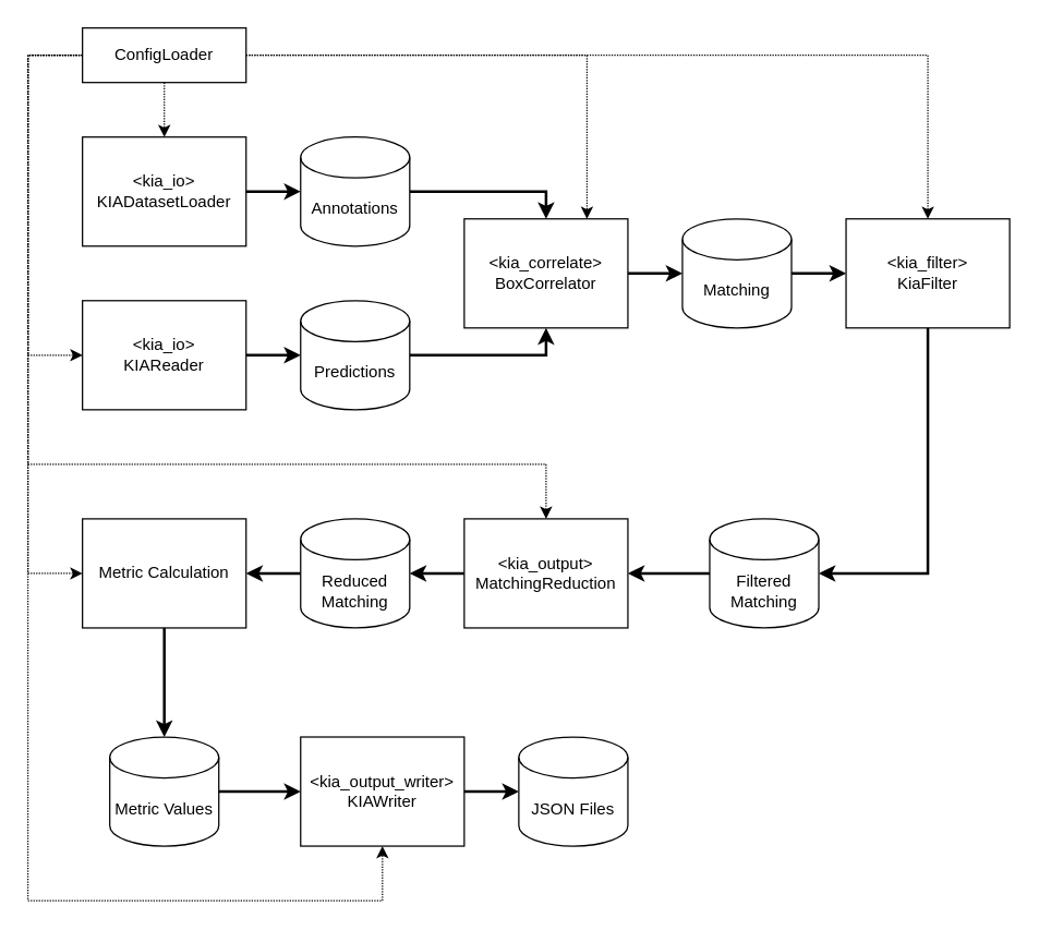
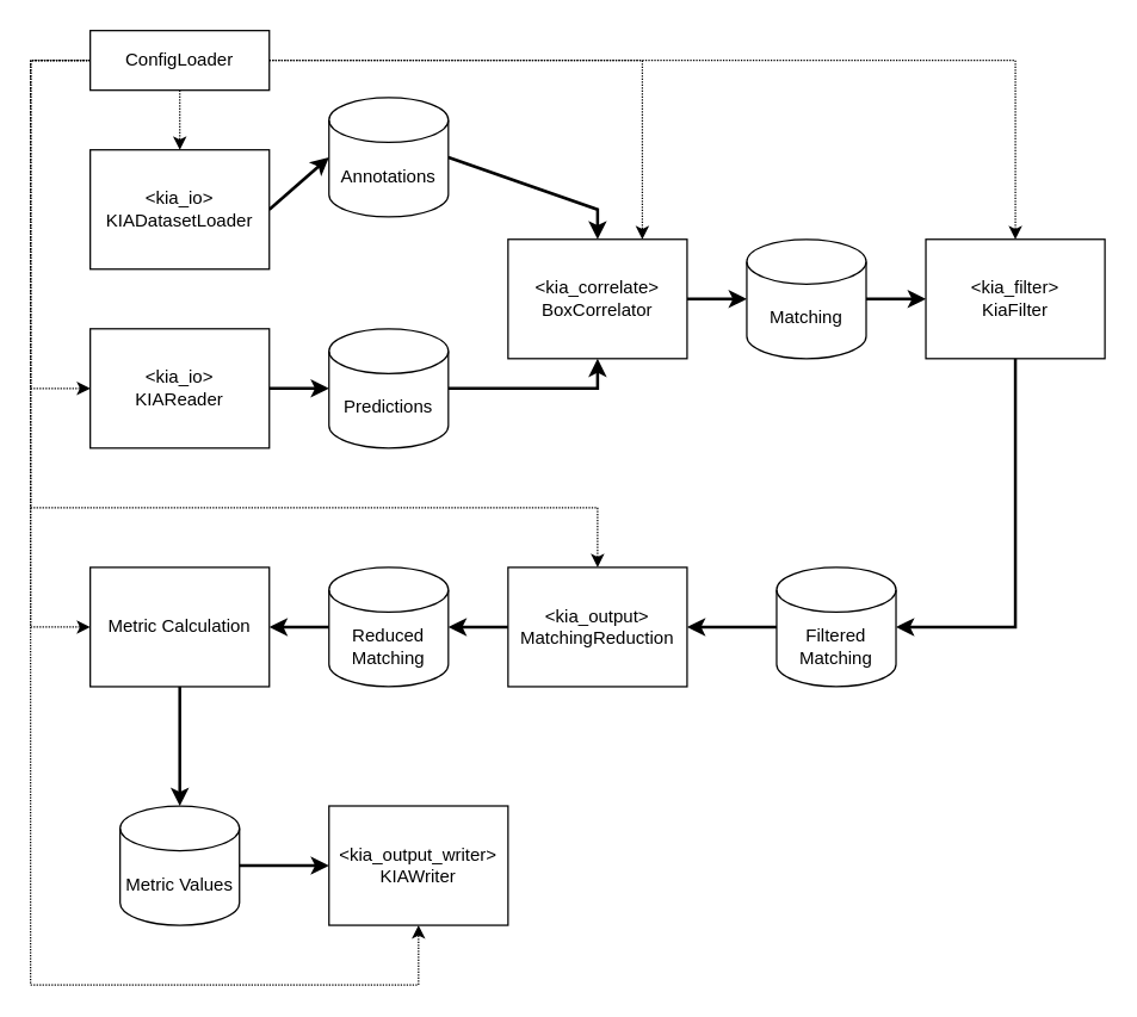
  <mxCell id="0" />
  <mxCell id="1" parent="0" />
  <mxCell id="2" style="edgeStyle=none;html=1;exitX=1;exitY=0.5;exitDx=0;exitDy=0;entryX=0;entryY=0.5;entryDx=0;entryDy=0;entryPerimeter=0;strokeWidth=2;" parent="1" source="3" target="15" edge="1"><mxGeometry relative="1" as="geometry" /></mxCell>
  <mxCell id="3" value="&amp;lt;kia_io&amp;gt;&lt;br&gt;KIADatasetLoader" style="rounded=0;whiteSpace=wrap;html=1;strokeWidth=1;" parent="1" vertex="1"><mxGeometry x="60" y="100" width="120" height="80" as="geometry" /></mxCell>
  <mxCell id="4" style="edgeStyle=none;html=1;exitX=1;exitY=0.5;exitDx=0;exitDy=0;entryX=0;entryY=0.5;entryDx=0;entryDy=0;entryPerimeter=0;strokeWidth=2;" parent="1" source="5" target="17" edge="1"><mxGeometry relative="1" as="geometry" /></mxCell>
  <mxCell id="5" value="&amp;lt;kia_io&amp;gt;&lt;br&gt;KIAReader" style="rounded=0;whiteSpace=wrap;html=1;" parent="1" vertex="1"><mxGeometry x="60" y="220" width="120" height="80" as="geometry" /></mxCell>
  <mxCell id="6" style="edgeStyle=none;html=1;exitX=0.5;exitY=1;exitDx=0;exitDy=0;entryX=0.5;entryY=0;entryDx=0;entryDy=0;dashed=1;dashPattern=1 1;" parent="1" source="13" target="3" edge="1"><mxGeometry relative="1" as="geometry" /></mxCell>
  <mxCell id="7" style="edgeStyle=none;html=1;exitX=0;exitY=0.5;exitDx=0;exitDy=0;entryX=0;entryY=0.5;entryDx=0;entryDy=0;rounded=0;dashed=1;dashPattern=1 1;" parent="1" source="13" target="5" edge="1"><mxGeometry relative="1" as="geometry"><Array as="points"><mxPoint x="20" y="40" /><mxPoint x="20" y="260" /></Array></mxGeometry></mxCell>
  <mxCell id="8" style="edgeStyle=none;rounded=0;html=1;exitX=1;exitY=0.5;exitDx=0;exitDy=0;entryX=0.5;entryY=0;entryDx=0;entryDy=0;dashed=1;dashPattern=1 1;" parent="1" source="13" target="23" edge="1"><mxGeometry relative="1" as="geometry"><Array as="points"><mxPoint x="680" y="40" /></Array></mxGeometry></mxCell>
  <mxCell id="9" style="edgeStyle=none;rounded=0;html=1;exitX=1;exitY=0.5;exitDx=0;exitDy=0;entryX=0.75;entryY=0;entryDx=0;entryDy=0;dashed=1;dashPattern=1 1;" parent="1" source="13" target="19" edge="1"><mxGeometry relative="1" as="geometry"><Array as="points"><mxPoint x="430" y="40" /></Array></mxGeometry></mxCell>
  <mxCell id="10" style="edgeStyle=none;rounded=0;html=1;exitX=0;exitY=0.5;exitDx=0;exitDy=0;entryX=0;entryY=0.5;entryDx=0;entryDy=0;dashed=1;dashPattern=1 1;" parent="1" source="13" target="31" edge="1"><mxGeometry relative="1" as="geometry"><Array as="points"><mxPoint x="20" y="40" /><mxPoint x="20" y="420" /></Array></mxGeometry></mxCell>
  <mxCell id="11" style="edgeStyle=none;rounded=0;html=1;exitX=0;exitY=0.5;exitDx=0;exitDy=0;entryX=0.5;entryY=0;entryDx=0;entryDy=0;dashed=1;dashPattern=1 1;" parent="1" source="13" target="27" edge="1"><mxGeometry relative="1" as="geometry"><Array as="points"><mxPoint x="20" y="40" /><mxPoint x="20" y="340" /><mxPoint x="400" y="340" /></Array></mxGeometry></mxCell>
  <mxCell id="12" style="edgeStyle=none;rounded=0;html=1;exitX=0;exitY=0.5;exitDx=0;exitDy=0;entryX=0.5;entryY=1;entryDx=0;entryDy=0;dashed=1;dashPattern=1 1;" parent="1" source="13" target="35" edge="1"><mxGeometry relative="1" as="geometry"><Array as="points"><mxPoint x="20" y="40" /><mxPoint x="20" y="660" /><mxPoint x="280" y="660" /></Array></mxGeometry></mxCell>
  <mxCell id="13" value="ConfigLoader" style="rounded=0;whiteSpace=wrap;html=1;" parent="1" vertex="1"><mxGeometry x="60" y="20" width="120" height="40" as="geometry" /></mxCell>
  <mxCell id="14" style="edgeStyle=none;rounded=0;html=1;exitX=1;exitY=0.5;exitDx=0;exitDy=0;exitPerimeter=0;entryX=0.5;entryY=0;entryDx=0;entryDy=0;strokeWidth=2;" parent="1" source="15" target="19" edge="1"><mxGeometry relative="1" as="geometry"><Array as="points"><mxPoint x="400" y="140" /></Array></mxGeometry></mxCell>
- <mxCell id="15" value="Annotations" style="shape=cylinder3;whiteSpace=wrap;html=1;boundedLbl=1;backgroundOutline=1;size=15;" parent="1" vertex="1"><mxGeometry x="220" y="100" width="80" height="80" as="geometry" /></mxCell>
+ <mxCell id="15" value="Annotations" style="shape=cylinder3;whiteSpace=wrap;html=1;boundedLbl=1;backgroundOutline=1;size=15;" parent="1" vertex="1"><mxGeometry x="220" y="65" width="80" height="80" as="geometry" /></mxCell>
  <mxCell id="16" style="edgeStyle=none;rounded=0;html=1;exitX=1;exitY=0.5;exitDx=0;exitDy=0;exitPerimeter=0;entryX=0.5;entryY=1;entryDx=0;entryDy=0;strokeWidth=2;" parent="1" source="17" target="19" edge="1"><mxGeometry relative="1" as="geometry"><Array as="points"><mxPoint x="400" y="260" /></Array></mxGeometry></mxCell>
  <mxCell id="17" value="Predictions" style="shape=cylinder3;whiteSpace=wrap;html=1;boundedLbl=1;backgroundOutline=1;size=15;" parent="1" vertex="1"><mxGeometry x="220" y="220" width="80" height="80" as="geometry" /></mxCell>
  <mxCell id="18" style="edgeStyle=none;rounded=0;html=1;exitX=1;exitY=0.5;exitDx=0;exitDy=0;entryX=0;entryY=0.5;entryDx=0;entryDy=0;entryPerimeter=0;strokeWidth=2;" parent="1" source="19" target="21" edge="1"><mxGeometry relative="1" as="geometry" /></mxCell>
  <mxCell id="19" value="&amp;lt;kia_correlate&amp;gt;&lt;br&gt;BoxCorrelator" style="rounded=0;whiteSpace=wrap;html=1;" parent="1" vertex="1"><mxGeometry x="340" y="160" width="120" height="80" as="geometry" /></mxCell>
  <mxCell id="20" style="edgeStyle=none;rounded=0;html=1;exitX=1;exitY=0.5;exitDx=0;exitDy=0;exitPerimeter=0;entryX=0;entryY=0.5;entryDx=0;entryDy=0;strokeWidth=2;" parent="1" source="21" target="23" edge="1"><mxGeometry relative="1" as="geometry" /></mxCell>
  <mxCell id="21" value="Matching" style="shape=cylinder3;whiteSpace=wrap;html=1;boundedLbl=1;backgroundOutline=1;size=15;" parent="1" vertex="1"><mxGeometry x="500" y="160" width="80" height="80" as="geometry" /></mxCell>
  <mxCell id="22" style="edgeStyle=none;rounded=0;html=1;exitX=0.5;exitY=1;exitDx=0;exitDy=0;entryX=1;entryY=0.5;entryDx=0;entryDy=0;entryPerimeter=0;strokeWidth=2;" parent="1" source="23" target="25" edge="1"><mxGeometry relative="1" as="geometry"><Array as="points"><mxPoint x="680" y="420" /></Array></mxGeometry></mxCell>
  <mxCell id="23" value="&amp;lt;kia_filter&amp;gt;&lt;br&gt;KiaFilter" style="rounded=0;whiteSpace=wrap;html=1;" parent="1" vertex="1"><mxGeometry x="620" y="160" width="120" height="80" as="geometry" /></mxCell>
  <mxCell id="24" style="edgeStyle=none;rounded=0;html=1;exitX=0;exitY=0.5;exitDx=0;exitDy=0;exitPerimeter=0;entryX=1;entryY=0.5;entryDx=0;entryDy=0;strokeWidth=2;" parent="1" source="25" target="27" edge="1"><mxGeometry relative="1" as="geometry" /></mxCell>
  <mxCell id="25" value="Filtered Matching" style="shape=cylinder3;whiteSpace=wrap;html=1;boundedLbl=1;backgroundOutline=1;size=15;" parent="1" vertex="1"><mxGeometry x="520" y="380" width="80" height="80" as="geometry" /></mxCell>
  <mxCell id="26" style="edgeStyle=none;rounded=0;html=1;exitX=0;exitY=0.5;exitDx=0;exitDy=0;entryX=1;entryY=0.5;entryDx=0;entryDy=0;entryPerimeter=0;strokeWidth=2;" parent="1" source="27" target="29" edge="1"><mxGeometry relative="1" as="geometry" /></mxCell>
  <mxCell id="27" value="&amp;lt;kia_output&amp;gt;&lt;br&gt;MatchingReduction" style="rounded=0;whiteSpace=wrap;html=1;" parent="1" vertex="1"><mxGeometry x="340" y="380" width="120" height="80" as="geometry" /></mxCell>
  <mxCell id="28" style="edgeStyle=none;rounded=0;html=1;exitX=0;exitY=0.5;exitDx=0;exitDy=0;exitPerimeter=0;entryX=1;entryY=0.5;entryDx=0;entryDy=0;strokeWidth=2;" parent="1" source="29" target="31" edge="1"><mxGeometry relative="1" as="geometry" /></mxCell>
  <mxCell id="29" value="Reduced Matching" style="shape=cylinder3;whiteSpace=wrap;html=1;boundedLbl=1;backgroundOutline=1;size=15;" parent="1" vertex="1"><mxGeometry x="220" y="380" width="80" height="80" as="geometry" /></mxCell>
  <mxCell id="30" style="edgeStyle=none;rounded=0;html=1;exitX=0.5;exitY=1;exitDx=0;exitDy=0;entryX=0.5;entryY=0;entryDx=0;entryDy=0;entryPerimeter=0;strokeWidth=2;" parent="1" source="31" target="33" edge="1"><mxGeometry relative="1" as="geometry" /></mxCell>
  <mxCell id="31" value="Metric Calculation" style="rounded=0;whiteSpace=wrap;html=1;" parent="1" vertex="1"><mxGeometry x="60" y="380" width="120" height="80" as="geometry" /></mxCell>
  <mxCell id="32" style="edgeStyle=none;rounded=0;html=1;exitX=1;exitY=0.5;exitDx=0;exitDy=0;exitPerimeter=0;entryX=0;entryY=0.5;entryDx=0;entryDy=0;strokeWidth=2;" parent="1" source="33" target="35" edge="1"><mxGeometry relative="1" as="geometry" /></mxCell>
  <mxCell id="33" value="Metric Values" style="shape=cylinder3;whiteSpace=wrap;html=1;boundedLbl=1;backgroundOutline=1;size=15;" parent="1" vertex="1"><mxGeometry x="80" y="540" width="80" height="80" as="geometry" /></mxCell>
- <mxCell id="34" style="edgeStyle=none;rounded=0;html=1;exitX=1;exitY=0.5;exitDx=0;exitDy=0;entryX=0;entryY=0.5;entryDx=0;entryDy=0;entryPerimeter=0;strokeWidth=2;" parent="1" source="35" target="36" edge="1"><mxGeometry relative="1" as="geometry" /></mxCell>
  <mxCell id="35" value="&amp;lt;kia_output_writer&amp;gt;&lt;br&gt;KIAWriter" style="rounded=0;whiteSpace=wrap;html=1;" parent="1" vertex="1"><mxGeometry x="220" y="540" width="120" height="80" as="geometry" /></mxCell>
- <mxCell id="36" value="JSON Files" style="shape=cylinder3;whiteSpace=wrap;html=1;boundedLbl=1;backgroundOutline=1;size=15;" parent="1" vertex="1"><mxGeometry x="380" y="540" width="80" height="80" as="geometry" /></mxCell>
